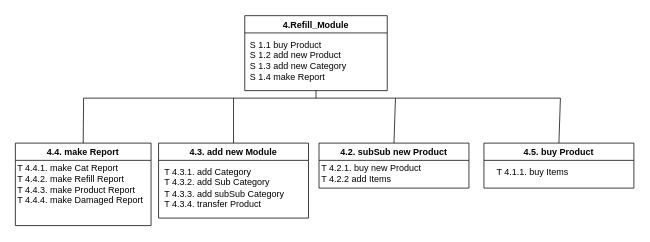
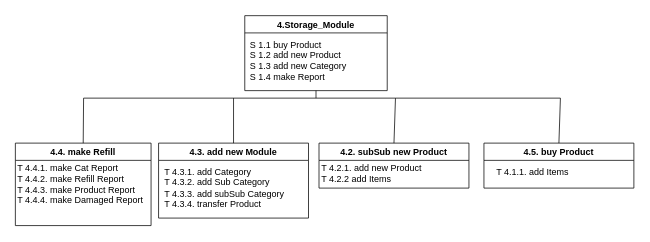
  <mxCell id="0" />
  <mxCell id="1" parent="0" />
- <mxCell id="2" value="4.Refill_Module" style="swimlane;" vertex="1" parent="1"><mxGeometry x="326" y="20" width="190" height="100" as="geometry" /></mxCell>
+ <mxCell id="2" value="4.Storage_Module" style="swimlane;" vertex="1" parent="1"><mxGeometry x="326" y="20" width="190" height="100" as="geometry" /></mxCell>
  <mxCell id="3" value="&amp;nbsp; &amp;nbsp; &amp;nbsp; &amp;nbsp; &amp;nbsp;S 1.1 buy Product&lt;br&gt;&amp;nbsp; &amp;nbsp; &amp;nbsp; &amp;nbsp; &amp;nbsp;S 1.2 add new Product&lt;br&gt;&amp;nbsp; &amp;nbsp; &amp;nbsp; &amp;nbsp; &amp;nbsp;S 1.3 add new Category&lt;br&gt;&lt;span style=&quot;white-space: pre;&quot;&gt;&#09;&lt;/span&gt;&amp;nbsp;S 1.4 make Report" style="text;html=1;align=left;verticalAlign=middle;resizable=0;points=[];autosize=1;strokeColor=none;fillColor=none;" vertex="1" parent="2"><mxGeometry x="-25" y="30" width="170" height="60" as="geometry" /></mxCell>
  <mxCell id="4" value="4.5. buy Product" style="swimlane;" vertex="1" parent="1"><mxGeometry x="645" y="190" width="200" height="60" as="geometry" /></mxCell>
- <mxCell id="5" value="&lt;span style=&quot;white-space: pre;&quot;&gt;&#09;&lt;/span&gt;&amp;nbsp; &amp;nbsp; &amp;nbsp;T 4.1.1. buy Items" style="text;html=1;align=center;verticalAlign=middle;resizable=0;points=[];autosize=1;strokeColor=none;fillColor=none;" vertex="1" parent="4"><mxGeometry x="-32" y="29" width="150" height="20" as="geometry" /></mxCell>
+ <mxCell id="5" value="&lt;span style=&quot;white-space: pre;&quot;&gt;&#09;&lt;/span&gt;&amp;nbsp; &amp;nbsp; &amp;nbsp;T 4.1.1. add Items" style="text;html=1;align=center;verticalAlign=middle;resizable=0;points=[];autosize=1;strokeColor=none;fillColor=none;" vertex="1" parent="4"><mxGeometry x="-32" y="29" width="150" height="20" as="geometry" /></mxCell>
  <mxCell id="6" value="4.3. add new Module" style="swimlane;" vertex="1" parent="1"><mxGeometry x="211" y="190" width="200" height="100" as="geometry" /></mxCell>
  <mxCell id="7" value="T 4.3.1. add Category&lt;br&gt;T 4.3.2. add Sub Category&lt;br&gt;T 4.3.3. add subSub Category&lt;br&gt;T 4.3.4. transfer Product" style="text;html=1;align=left;verticalAlign=middle;resizable=0;points=[];autosize=1;strokeColor=none;fillColor=none;" vertex="1" parent="6"><mxGeometry x="6" y="30" width="180" height="60" as="geometry" /></mxCell>
- <mxCell id="8" value="4.4. make Report" style="swimlane;" vertex="1" parent="1"><mxGeometry x="20" y="190" width="181" height="110" as="geometry" /></mxCell>
+ <mxCell id="8" value="4.4. make Refill" style="swimlane;" vertex="1" parent="1"><mxGeometry x="20" y="190" width="181" height="110" as="geometry" /></mxCell>
  <mxCell id="9" value="T 4.4.1. make Cat Report&lt;br&gt;T 4.4.2. make Refill Report&lt;br&gt;T 4.4.3. make Product Report&lt;br&gt;T 4.4.4. make Damaged Report" style="text;html=1;align=left;verticalAlign=middle;resizable=0;points=[];autosize=1;strokeColor=none;fillColor=none;" vertex="1" parent="8"><mxGeometry x="1" y="25" width="180" height="60" as="geometry" /></mxCell>
  <mxCell id="10" value="4.2. subSub new Product" style="swimlane;" vertex="1" parent="1"><mxGeometry x="425" y="190" width="200" height="60" as="geometry" /></mxCell>
- <mxCell id="11" value="&amp;nbsp; T 4.2.1. buy new Product&lt;br&gt;&amp;nbsp; T 4.2.2 add Items" style="text;html=1;align=left;verticalAlign=middle;resizable=0;points=[];autosize=1;strokeColor=none;fillColor=none;" vertex="1" parent="10"><mxGeometry x="-5" y="26" width="160" height="30" as="geometry" /></mxCell>
+ <mxCell id="11" value="&amp;nbsp; T 4.2.1. add new Product&lt;br&gt;&amp;nbsp; T 4.2.2 add Items" style="text;html=1;align=left;verticalAlign=middle;resizable=0;points=[];autosize=1;strokeColor=none;fillColor=none;" vertex="1" parent="10"><mxGeometry x="-5" y="26" width="160" height="30" as="geometry" /></mxCell>
  <mxCell id="12" value="" style="endArrow=none;html=1;rounded=0;entryX=0.5;entryY=1;entryDx=0;entryDy=0;" edge="1" parent="1" target="2"><mxGeometry width="50" height="50" relative="1" as="geometry"><mxPoint x="421" y="130" as="sourcePoint" /><mxPoint x="447" y="180" as="targetPoint" /></mxGeometry></mxCell>
  <mxCell id="13" value="" style="endArrow=none;html=1;rounded=0;entryX=0.5;entryY=0;entryDx=0;entryDy=0;" edge="1" parent="1" target="4"><mxGeometry width="50" height="50" relative="1" as="geometry"><mxPoint x="417" y="130" as="sourcePoint" /><mxPoint x="447" y="180" as="targetPoint" /><Array as="points"><mxPoint x="527" y="130" /><mxPoint x="747" y="130" /></Array></mxGeometry></mxCell>
  <mxCell id="14" value="" style="endArrow=none;html=1;rounded=0;exitX=0.5;exitY=0;exitDx=0;exitDy=0;" edge="1" parent="1" source="10"><mxGeometry width="50" height="50" relative="1" as="geometry"><mxPoint x="397" y="230" as="sourcePoint" /><mxPoint x="527" y="130" as="targetPoint" /></mxGeometry></mxCell>
  <mxCell id="15" value="" style="endArrow=none;html=1;rounded=0;exitX=0.5;exitY=0;exitDx=0;exitDy=0;" edge="1" parent="1" source="8"><mxGeometry width="50" height="50" relative="1" as="geometry"><mxPoint x="397" y="230" as="sourcePoint" /><mxPoint x="417" y="130" as="targetPoint" /><Array as="points"><mxPoint x="111" y="130" /></Array></mxGeometry></mxCell>
  <mxCell id="16" value="" style="endArrow=none;html=1;rounded=0;exitX=0.5;exitY=0;exitDx=0;exitDy=0;" edge="1" parent="1" source="6"><mxGeometry width="50" height="50" relative="1" as="geometry"><mxPoint x="397" y="230" as="sourcePoint" /><mxPoint x="311" y="130" as="targetPoint" /></mxGeometry></mxCell>
